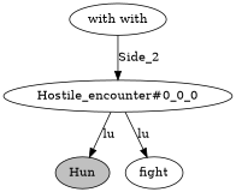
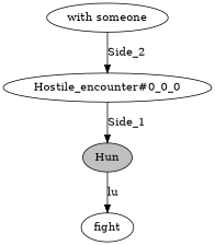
  digraph {
    n1 [fillcolor=gray label=Hun style=filled]
    n2 [label="Hostile_encounter#0_0_0"]
    n3 [label=fight]
-   n4 [label="with with"]
-   n2 -> n1 [label=lu]
-   n2 -> n3 [label=lu]
+   n4 [label="with someone"]
+   n2 -> n1 [label=Side_1]
+   n1 -> n3 [label=lu]
    n4 -> n2 [label=Side_2]
  }
